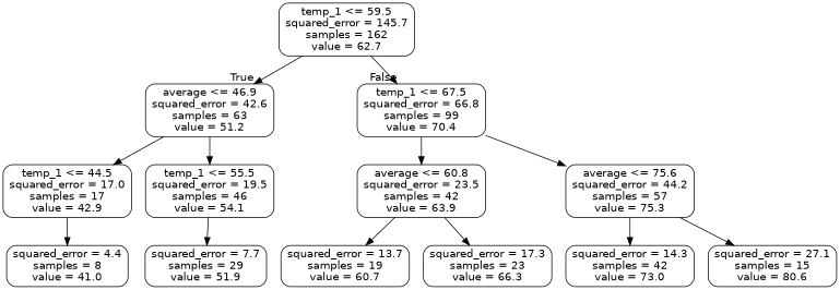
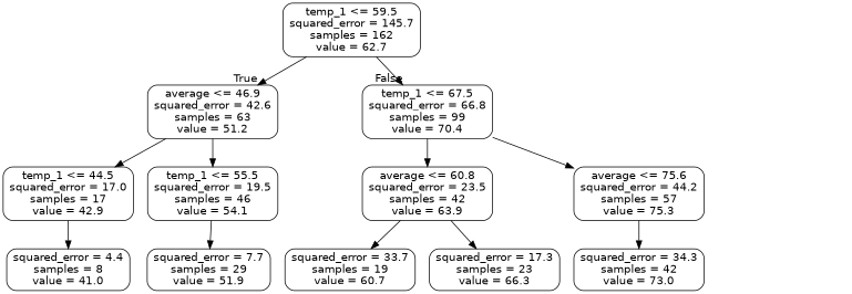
  digraph {
    node [color=black fontname=helvetica shape=box style=rounded]
    edge [fontname=helvetica]
    n1 [label="temp_1 <= 59.5\nsquared_error = 145.7\nsamples = 162\nvalue = 62.7"]
    n2 [label="average <= 46.9\nsquared_error = 42.6\nsamples = 63\nvalue = 51.2"]
    n3 [label="temp_1 <= 67.5\nsquared_error = 66.8\nsamples = 99\nvalue = 70.4"]
    n4 [label="temp_1 <= 44.5\nsquared_error = 17.0\nsamples = 17\nvalue = 42.9"]
    n5 [label="temp_1 <= 55.5\nsquared_error = 19.5\nsamples = 46\nvalue = 54.1"]
    n6 [label="average <= 60.8\nsquared_error = 23.5\nsamples = 42\nvalue = 63.9"]
    n7 [label="average <= 75.6\nsquared_error = 44.2\nsamples = 57\nvalue = 75.3"]
    n8 [label="squared_error = 4.4\nsamples = 8\nvalue = 41.0"]
    n9 [label="squared_error = 7.7\nsamples = 29\nvalue = 51.9"]
-   n10 [label="squared_error = 13.7\nsamples = 19\nvalue = 60.7"]
+   n10 [label="squared_error = 33.7\nsamples = 19\nvalue = 60.7"]
    n11 [label="squared_error = 17.3\nsamples = 23\nvalue = 66.3"]
-   n12 [label="squared_error = 14.3\nsamples = 42\nvalue = 73.0"]
-   n13 [label="squared_error = 27.1\nsamples = 15\nvalue = 80.6"]
+   n12 [label="squared_error = 34.3\nsamples = 42\nvalue = 73.0"]
    n1 -> n2 [headlabel=True labelangle=45 labeldistance=2.5]
    n1 -> n3 [headlabel=False labelangle=-45 labeldistance=2.5]
    n2 -> n4
    n2 -> n5
    n3 -> n6
    n3 -> n7
    n4 -> n8
    n5 -> n9
    n6 -> n10
    n6 -> n11
    n7 -> n12
-   n7 -> n13
  }
